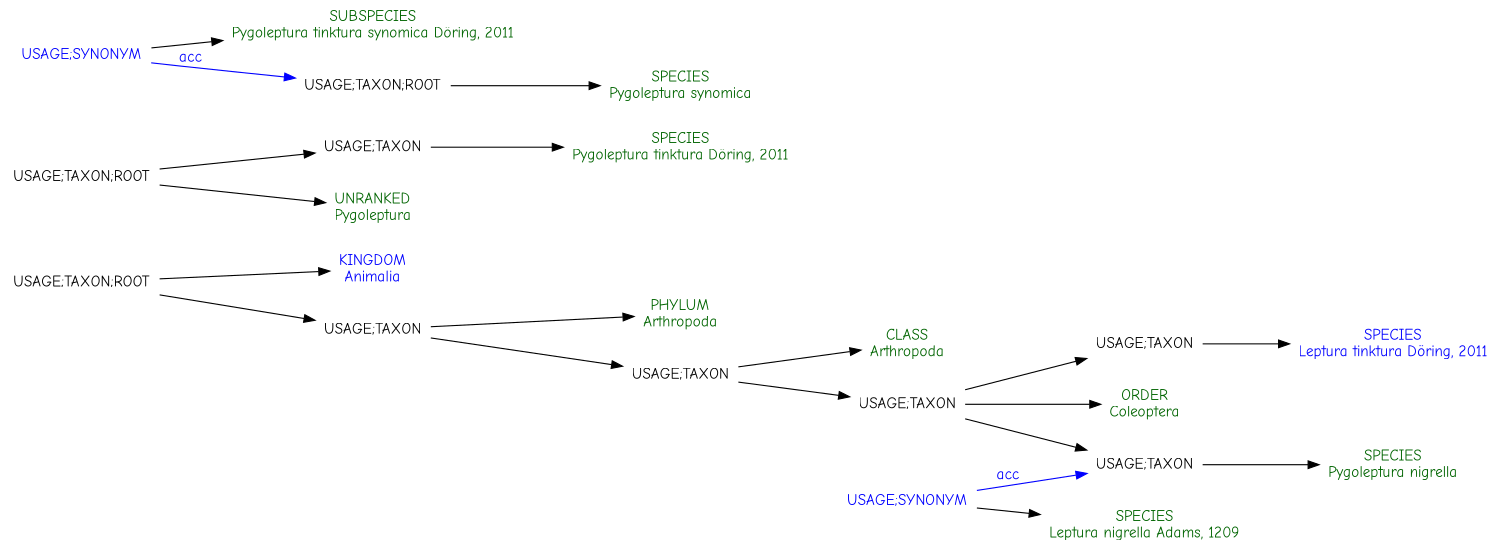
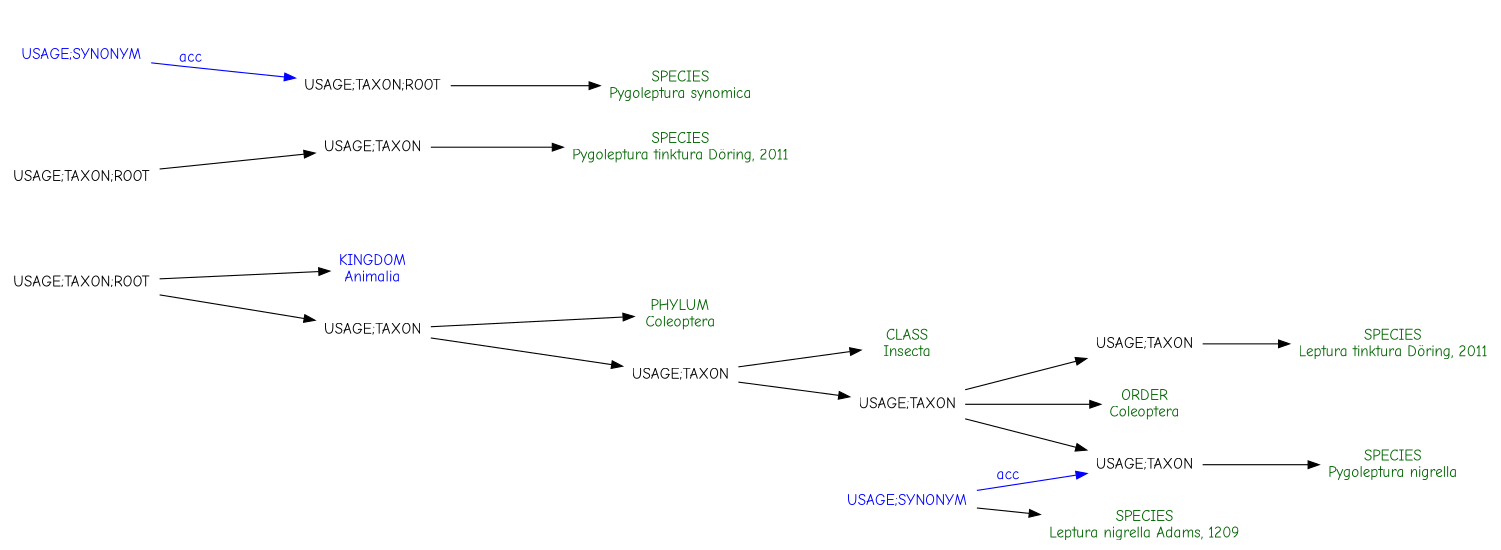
  digraph {
    fontname="Comic Neue"
    rankdir=LR
    node [fontcolor=darkgreen fontname="Comic Neue" shape=plaintext]
    edge [fontname="Comic Neue"]
    n1 [fontcolor=blue label="KINGDOM\nAnimalia"]
    n2 [label="USAGE;TAXON;ROOT" fontcolor=""]
    n3 [label="USAGE;TAXON" fontcolor=""]
-   n4 [label="PHYLUM\nArthropoda"]
+   n4 [label="PHYLUM\nColeoptera"]
    n5 [label="USAGE;TAXON" fontcolor=""]
-   n6 [label="CLASS\nArthropoda"]
+   n6 [label="CLASS\nInsecta"]
    n7 [label="USAGE;TAXON" fontcolor=""]
    n8 [label="ORDER\nColeoptera"]
    n9 [label="USAGE;TAXON" fontcolor=""]
    n10 [label="USAGE;TAXON" fontcolor=""]
    n11 [label="SPECIES\nPygoleptura nigrella"]
-   n12 [fontcolor=blue label="SPECIES\nLeptura tinktura Döring, 2011"]
+   n12 [label="SPECIES\nLeptura tinktura Döring, 2011"]
    n13 [label="SPECIES\nLeptura nigrella Adams, 1209"]
    n14 [fontcolor=blue label="USAGE;SYNONYM"]
    n15 [label="SPECIES\nPygoleptura tinktura Döring, 2011"]
    n16 [label="USAGE;TAXON" fontcolor=""]
-   n17 [label="SUBSPECIES\nPygoleptura tinktura synomica Döring, 2011"]
    n18 [fontcolor=blue label="USAGE;SYNONYM"]
    n19 [label="USAGE;TAXON;ROOT" fontcolor=""]
    n20 [label="SPECIES\nPygoleptura synomica"]
-   n21 [label="UNRANKED\nPygoleptura"]
    n22 [label="USAGE;TAXON;ROOT" fontcolor=""]
    n2 -> n1
    n2 -> n3
    n3 -> n4
    n3 -> n5
    n5 -> n6
    n5 -> n7
    n7 -> n8
    n7 -> n9
    n7 -> n10
    n9 -> n11
    n10 -> n12
    n14 -> n9 [color=blue fontcolor=blue label=acc]
    n14 -> n13
    n16 -> n15
-   n18 -> n17
    n18 -> n19 [color=blue fontcolor=blue label=acc]
    n19 -> n20
    n22 -> n16
-   n22 -> n21
  }
